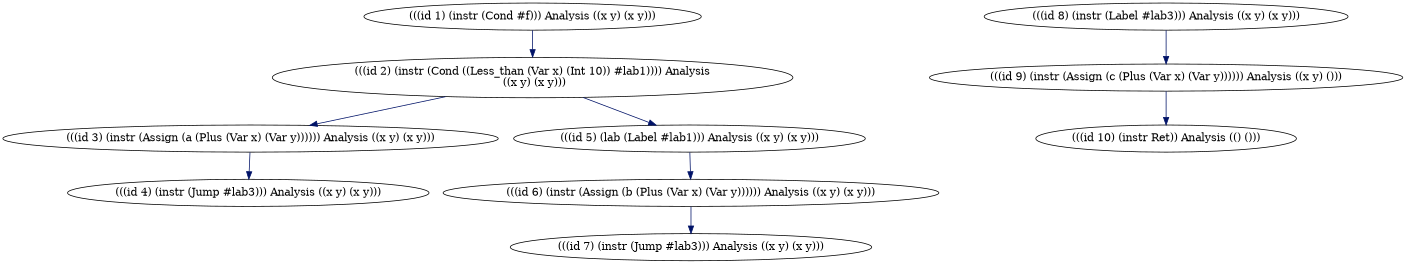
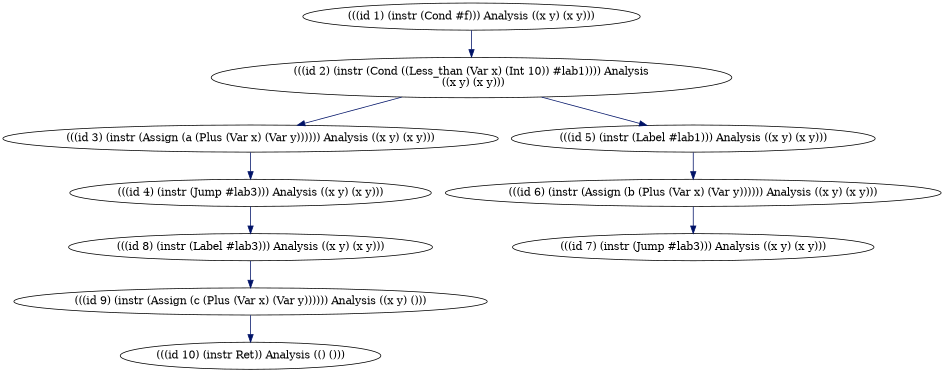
  digraph {
    edge [color="#001267"]
    n1 [label="(((id 1) (instr (Cond #f))) Analysis ((x y) (x y)))"]
    n2 [label="(((id 2) (instr (Cond ((Less_than (Var x) (Int 10)) #lab1)))) Analysis\n ((x y) (x y)))"]
    n3 [label="(((id 3) (instr (Assign (a (Plus (Var x) (Var y)))))) Analysis ((x y) (x y)))"]
-   n4 [label="(((id 5) (lab (Label #lab1))) Analysis ((x y) (x y)))"]
+   n4 [label="(((id 5) (instr (Label #lab1))) Analysis ((x y) (x y)))"]
    n5 [label="(((id 4) (instr (Jump #lab3))) Analysis ((x y) (x y)))"]
    n6 [label="(((id 6) (instr (Assign (b (Plus (Var x) (Var y)))))) Analysis ((x y) (x y)))"]
    n7 [label="(((id 8) (instr (Label #lab3))) Analysis ((x y) (x y)))"]
    n8 [label="(((id 9) (instr (Assign (c (Plus (Var x) (Var y)))))) Analysis ((x y) ()))"]
    n9 [label="(((id 7) (instr (Jump #lab3))) Analysis ((x y) (x y)))"]
    n10 [label="(((id 10) (instr Ret)) Analysis (() ()))"]
    n1 -> n2
    n2 -> n3
    n2 -> n4
    n3 -> n5
    n4 -> n6
+   n5 -> n7
    n6 -> n9
    n7 -> n8
    n8 -> n10
  }
